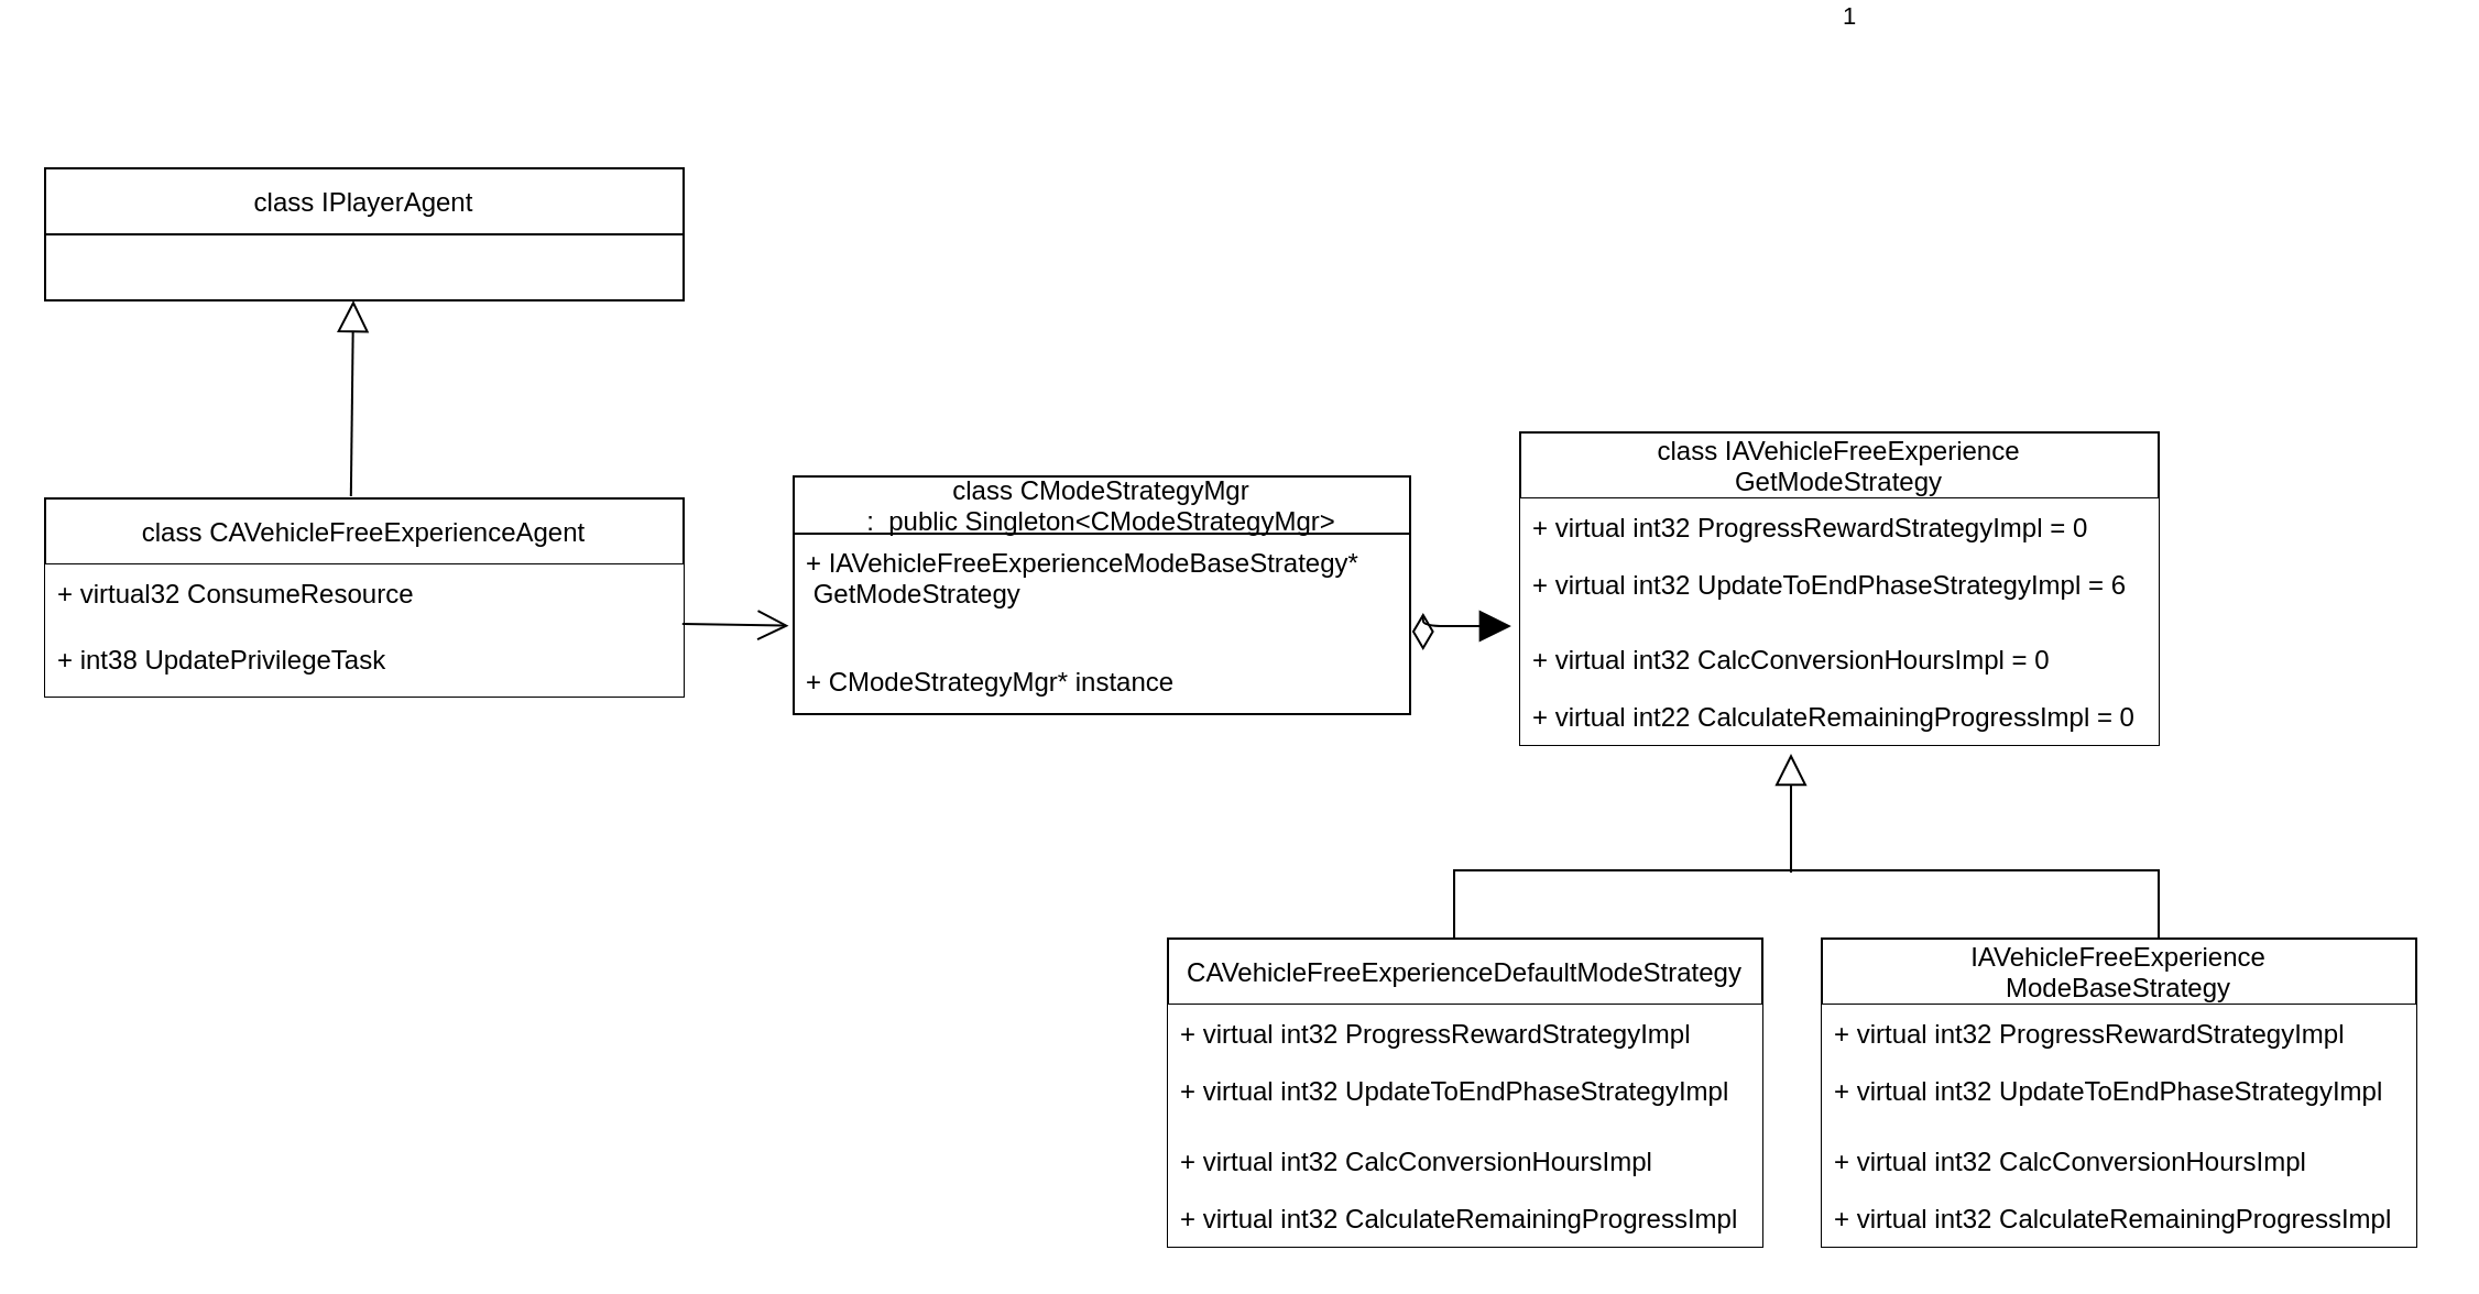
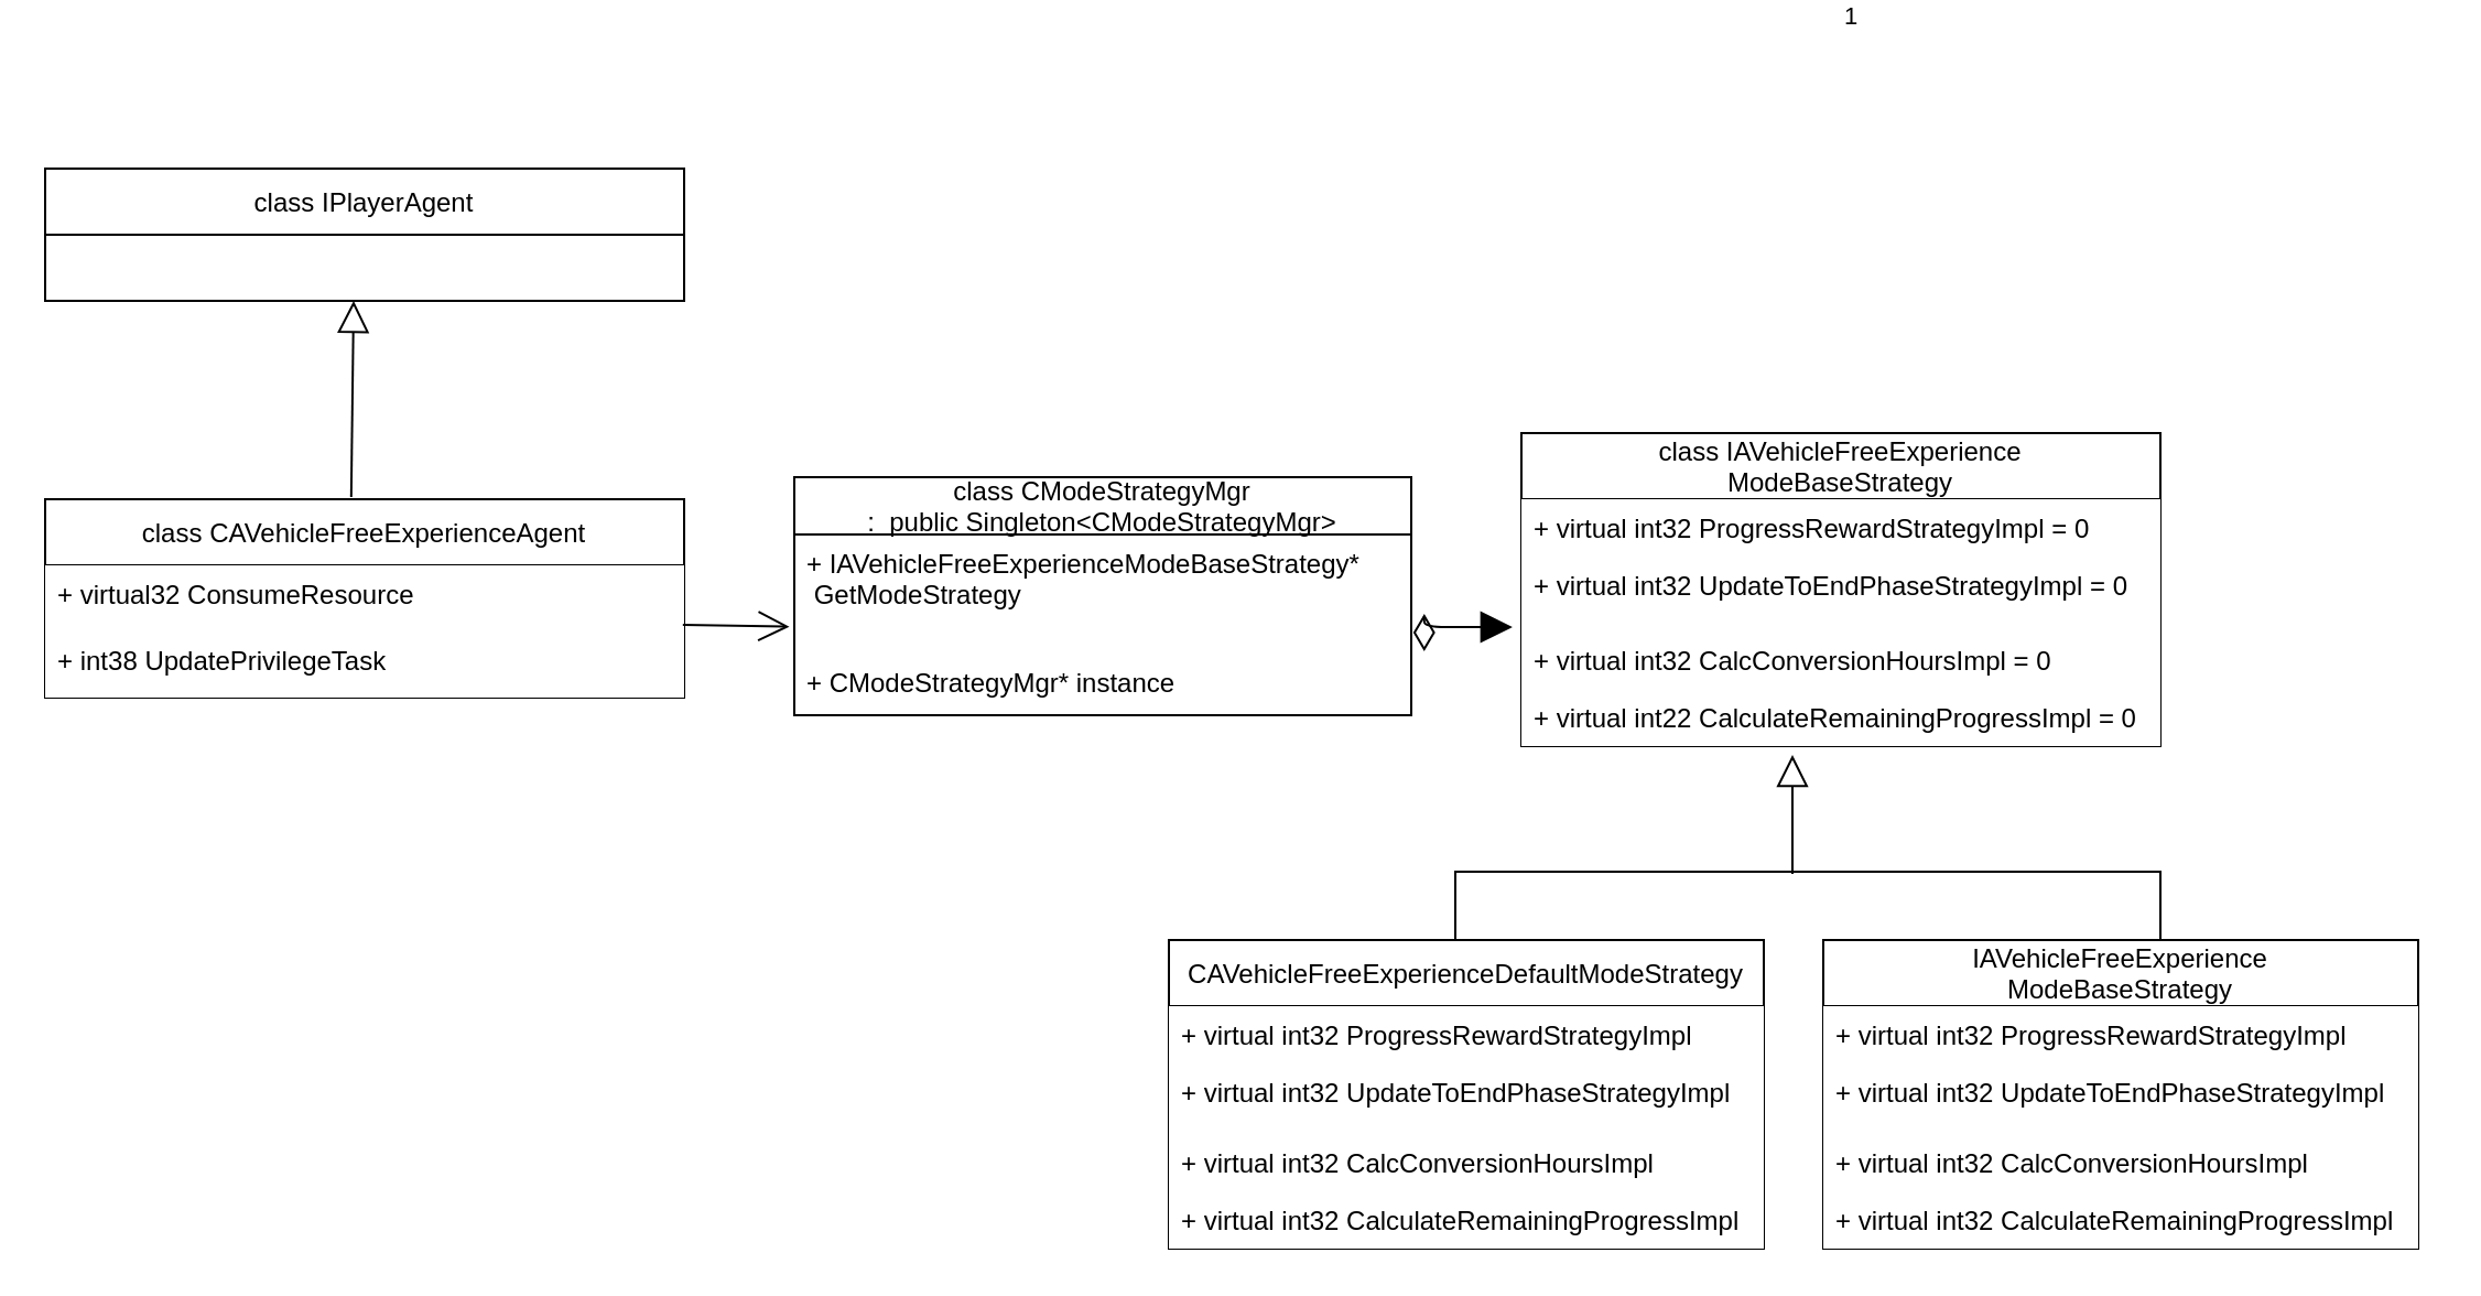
  <mxCell id="0" />
  <mxCell id="1" parent="0" />
- <mxCell id="2" value="class IAVehicleFreeExperience&#10;GetModeStrategy" style="swimlane;fontStyle=0;childLayout=stackLayout;horizontal=1;startSize=30;horizontalStack=0;resizeParent=1;resizeParentMax=0;resizeLast=0;collapsible=1;marginBottom=0;" vertex="1" parent="1"><mxGeometry x="690" y="140" width="290" height="142" as="geometry" /></mxCell>
+ <mxCell id="2" value="class IAVehicleFreeExperience&#10;ModeBaseStrategy" style="swimlane;fontStyle=0;childLayout=stackLayout;horizontal=1;startSize=30;horizontalStack=0;resizeParent=1;resizeParentMax=0;resizeLast=0;collapsible=1;marginBottom=0;" vertex="1" parent="1"><mxGeometry x="690" y="140" width="290" height="142" as="geometry" /></mxCell>
  <mxCell id="3" value="+ virtual int32 ProgressRewardStrategyImpl = 0" style="text;strokeColor=none;align=left;verticalAlign=top;spacingLeft=4;spacingRight=4;overflow=hidden;rotatable=0;points=[[0,0.5],[1,0.5]];portConstraint=eastwest;fillColor=#ffffff;" vertex="1" parent="2"><mxGeometry y="30" width="290" height="26" as="geometry" /></mxCell>
- <mxCell id="4" value="+ virtual int32 UpdateToEndPhaseStrategyImpl = 6&#10;" style="text;strokeColor=none;align=left;verticalAlign=top;spacingLeft=4;spacingRight=4;overflow=hidden;rotatable=0;points=[[0,0.5],[1,0.5]];portConstraint=eastwest;fillColor=#ffffff;" vertex="1" parent="2"><mxGeometry y="56" width="290" height="34" as="geometry" /></mxCell>
+ <mxCell id="4" value="+ virtual int32 UpdateToEndPhaseStrategyImpl = 0&#10;" style="text;strokeColor=none;align=left;verticalAlign=top;spacingLeft=4;spacingRight=4;overflow=hidden;rotatable=0;points=[[0,0.5],[1,0.5]];portConstraint=eastwest;fillColor=#ffffff;" vertex="1" parent="2"><mxGeometry y="56" width="290" height="34" as="geometry" /></mxCell>
  <mxCell id="5" value="+ virtual int32 CalcConversionHoursImpl = 0" style="text;strokeColor=none;align=left;verticalAlign=top;spacingLeft=4;spacingRight=4;overflow=hidden;rotatable=0;points=[[0,0.5],[1,0.5]];portConstraint=eastwest;fillColor=#ffffff;" vertex="1" parent="2"><mxGeometry y="90" width="290" height="26" as="geometry" /></mxCell>
  <mxCell id="6" value="+ virtual int22 CalculateRemainingProgressImpl = 0" style="text;strokeColor=none;align=left;verticalAlign=top;spacingLeft=4;spacingRight=4;overflow=hidden;rotatable=0;points=[[0,0.5],[1,0.5]];portConstraint=eastwest;fillColor=#ffffff;" vertex="1" parent="2"><mxGeometry y="116" width="290" height="26" as="geometry" /></mxCell>
  <mxCell id="7" value="" style="endArrow=block;endFill=0;endSize=12;html=1;" edge="1" parent="1"><mxGeometry width="160" relative="1" as="geometry"><mxPoint x="813" y="340" as="sourcePoint" /><mxPoint x="813" y="286" as="targetPoint" /></mxGeometry></mxCell>
  <mxCell id="8" value="CAVehicleFreeExperienceDefaultModeStrategy" style="swimlane;fontStyle=0;childLayout=stackLayout;horizontal=1;startSize=30;horizontalStack=0;resizeParent=1;resizeParentMax=0;resizeLast=0;collapsible=1;marginBottom=0;" vertex="1" parent="1"><mxGeometry x="530" y="370" width="270" height="140" as="geometry" /></mxCell>
  <mxCell id="9" value="+ virtual int32 ProgressRewardStrategyImpl" style="text;strokeColor=none;align=left;verticalAlign=top;spacingLeft=4;spacingRight=4;overflow=hidden;rotatable=0;points=[[0,0.5],[1,0.5]];portConstraint=eastwest;fillColor=#ffffff;" vertex="1" parent="8"><mxGeometry y="30" width="270" height="26" as="geometry" /></mxCell>
  <mxCell id="10" value="+ virtual int32 UpdateToEndPhaseStrategyImpl&#10;" style="text;strokeColor=none;align=left;verticalAlign=top;spacingLeft=4;spacingRight=4;overflow=hidden;rotatable=0;points=[[0,0.5],[1,0.5]];portConstraint=eastwest;fillColor=#ffffff;" vertex="1" parent="8"><mxGeometry y="56" width="270" height="32" as="geometry" /></mxCell>
  <mxCell id="11" value="+ virtual int32 CalcConversionHoursImpl" style="text;strokeColor=none;align=left;verticalAlign=top;spacingLeft=4;spacingRight=4;overflow=hidden;rotatable=0;points=[[0,0.5],[1,0.5]];portConstraint=eastwest;fillColor=#ffffff;" vertex="1" parent="8"><mxGeometry y="88" width="270" height="26" as="geometry" /></mxCell>
  <mxCell id="12" value="+ virtual int32 CalculateRemainingProgressImpl" style="text;strokeColor=none;align=left;verticalAlign=top;spacingLeft=4;spacingRight=4;overflow=hidden;rotatable=0;points=[[0,0.5],[1,0.5]];portConstraint=eastwest;fillColor=#ffffff;" vertex="1" parent="8"><mxGeometry y="114" width="270" height="26" as="geometry" /></mxCell>
  <mxCell id="13" value="" style="line;strokeWidth=1;fillColor=none;align=left;verticalAlign=middle;spacingTop=-1;spacingLeft=3;spacingRight=3;rotatable=0;labelPosition=right;points=[];portConstraint=eastwest;" vertex="1" parent="1"><mxGeometry x="660" y="335" width="320" height="8" as="geometry" /></mxCell>
  <mxCell id="14" value="" style="shape=partialRectangle;whiteSpace=wrap;html=1;right=0;top=0;bottom=0;fillColor=none;routingCenterX=-0.5;" vertex="1" parent="1"><mxGeometry x="660" y="339" width="124" height="30" as="geometry" /></mxCell>
  <mxCell id="15" value="IAVehicleFreeExperience&#10;ModeBaseStrategy" style="swimlane;fontStyle=0;childLayout=stackLayout;horizontal=1;startSize=30;horizontalStack=0;resizeParent=1;resizeParentMax=0;resizeLast=0;collapsible=1;marginBottom=0;" vertex="1" parent="1"><mxGeometry x="827" y="370" width="270" height="140" as="geometry" /></mxCell>
  <mxCell id="16" value="+ virtual int32 ProgressRewardStrategyImpl" style="text;strokeColor=none;align=left;verticalAlign=top;spacingLeft=4;spacingRight=4;overflow=hidden;rotatable=0;points=[[0,0.5],[1,0.5]];portConstraint=eastwest;fillColor=#ffffff;" vertex="1" parent="15"><mxGeometry y="30" width="270" height="26" as="geometry" /></mxCell>
  <mxCell id="17" value="+ virtual int32 UpdateToEndPhaseStrategyImpl&#10;" style="text;strokeColor=none;align=left;verticalAlign=top;spacingLeft=4;spacingRight=4;overflow=hidden;rotatable=0;points=[[0,0.5],[1,0.5]];portConstraint=eastwest;fillColor=#ffffff;" vertex="1" parent="15"><mxGeometry y="56" width="270" height="32" as="geometry" /></mxCell>
  <mxCell id="18" value="+ virtual int32 CalcConversionHoursImpl" style="text;strokeColor=none;align=left;verticalAlign=top;spacingLeft=4;spacingRight=4;overflow=hidden;rotatable=0;points=[[0,0.5],[1,0.5]];portConstraint=eastwest;fillColor=#ffffff;" vertex="1" parent="15"><mxGeometry y="88" width="270" height="26" as="geometry" /></mxCell>
  <mxCell id="19" value="+ virtual int32 CalculateRemainingProgressImpl" style="text;strokeColor=none;align=left;verticalAlign=top;spacingLeft=4;spacingRight=4;overflow=hidden;rotatable=0;points=[[0,0.5],[1,0.5]];portConstraint=eastwest;fillColor=#ffffff;" vertex="1" parent="15"><mxGeometry y="114" width="270" height="26" as="geometry" /></mxCell>
  <mxCell id="20" value="" style="shape=partialRectangle;whiteSpace=wrap;html=1;right=0;top=0;bottom=0;fillColor=none;routingCenterX=-0.5;" vertex="1" parent="1"><mxGeometry x="980" y="339" width="124" height="30" as="geometry" /></mxCell>
  <mxCell id="21" value="class CModeStrategyMgr&#10;:  public Singleton&lt;CModeStrategyMgr&gt;" style="swimlane;fontStyle=0;childLayout=stackLayout;horizontal=1;startSize=26;fillColor=none;horizontalStack=0;resizeParent=1;resizeParentMax=0;resizeLast=0;collapsible=1;marginBottom=0;" vertex="1" parent="1"><mxGeometry x="360" y="160" width="280" height="108" as="geometry" /></mxCell>
  <mxCell id="22" value="+ IAVehicleFreeExperienceModeBaseStrategy*&#10; GetModeStrategy" style="text;strokeColor=none;fillColor=none;align=left;verticalAlign=top;spacingLeft=4;spacingRight=4;overflow=hidden;rotatable=0;points=[[0,0.5],[1,0.5]];portConstraint=eastwest;" vertex="1" parent="21"><mxGeometry y="26" width="280" height="54" as="geometry" /></mxCell>
  <mxCell id="23" value="+ CModeStrategyMgr* instance" style="text;strokeColor=none;fillColor=none;align=left;verticalAlign=top;spacingLeft=4;spacingRight=4;overflow=hidden;rotatable=0;points=[[0,0.5],[1,0.5]];portConstraint=eastwest;" vertex="1" parent="21"><mxGeometry y="80" width="280" height="28" as="geometry" /></mxCell>
  <mxCell id="24" value="class CAVehicleFreeExperienceAgent" style="swimlane;fontStyle=0;childLayout=stackLayout;horizontal=1;startSize=30;horizontalStack=0;resizeParent=1;resizeParentMax=0;resizeLast=0;collapsible=1;marginBottom=0;" vertex="1" parent="1"><mxGeometry x="20" y="170" width="290" height="90" as="geometry" /></mxCell>
  <mxCell id="25" value="+ virtual32 ConsumeResource" style="text;strokeColor=none;align=left;verticalAlign=top;spacingLeft=4;spacingRight=4;overflow=hidden;rotatable=0;points=[[0,0.5],[1,0.5]];portConstraint=eastwest;fillColor=#ffffff;" vertex="1" parent="24"><mxGeometry y="30" width="290" height="30" as="geometry" /></mxCell>
  <mxCell id="26" value="+ int38 UpdatePrivilegeTask" style="text;strokeColor=none;align=left;verticalAlign=top;spacingLeft=4;spacingRight=4;overflow=hidden;rotatable=0;points=[[0,0.5],[1,0.5]];portConstraint=eastwest;fillColor=#ffffff;" vertex="1" parent="24"><mxGeometry y="60" width="290" height="30" as="geometry" /></mxCell>
  <mxCell id="27" value="1" style="endArrow=block;endSize=12;startArrow=diamondThin;startSize=14;startFill=0;edgeStyle=orthogonalEdgeStyle;align=left;verticalAlign=bottom;entryX=-0.014;entryY=-0.077;entryDx=0;entryDy=0;html=1;entryPerimeter=0;exitX=1.021;exitY=-0.036;exitDx=0;exitDy=0;exitPerimeter=0;" edge="1" parent="1" source="23" target="5"><mxGeometry x="1" y="307" relative="1" as="geometry"><mxPoint x="540" y="250" as="sourcePoint" /><mxPoint x="570" y="310" as="targetPoint" /><mxPoint x="149" y="39" as="offset" /></mxGeometry></mxCell>
  <mxCell id="28" value="class IPlayerAgent" style="swimlane;fontStyle=0;childLayout=stackLayout;horizontal=1;startSize=30;horizontalStack=0;resizeParent=1;resizeParentMax=0;resizeLast=0;collapsible=1;marginBottom=0;" vertex="1" parent="1"><mxGeometry x="20" y="20" width="290" height="60" as="geometry" /></mxCell>
  <mxCell id="29" value="" style="endArrow=block;endFill=0;endSize=12;html=1;exitX=0.479;exitY=-0.011;exitDx=0;exitDy=0;exitPerimeter=0;" edge="1" parent="1" source="24"><mxGeometry width="160" relative="1" as="geometry"><mxPoint x="210" y="210" as="sourcePoint" /><mxPoint x="160" y="80" as="targetPoint" /></mxGeometry></mxCell>
  <mxCell id="30" value="" style="endArrow=open;endFill=1;endSize=12;html=1;exitX=0.998;exitY=0.9;exitDx=0;exitDy=0;exitPerimeter=0;entryX=-0.008;entryY=0.775;entryDx=0;entryDy=0;entryPerimeter=0;" edge="1" parent="1" source="25" target="22"><mxGeometry width="160" relative="1" as="geometry"><mxPoint x="250" y="190" as="sourcePoint" /><mxPoint x="330" y="300" as="targetPoint" /></mxGeometry></mxCell>
